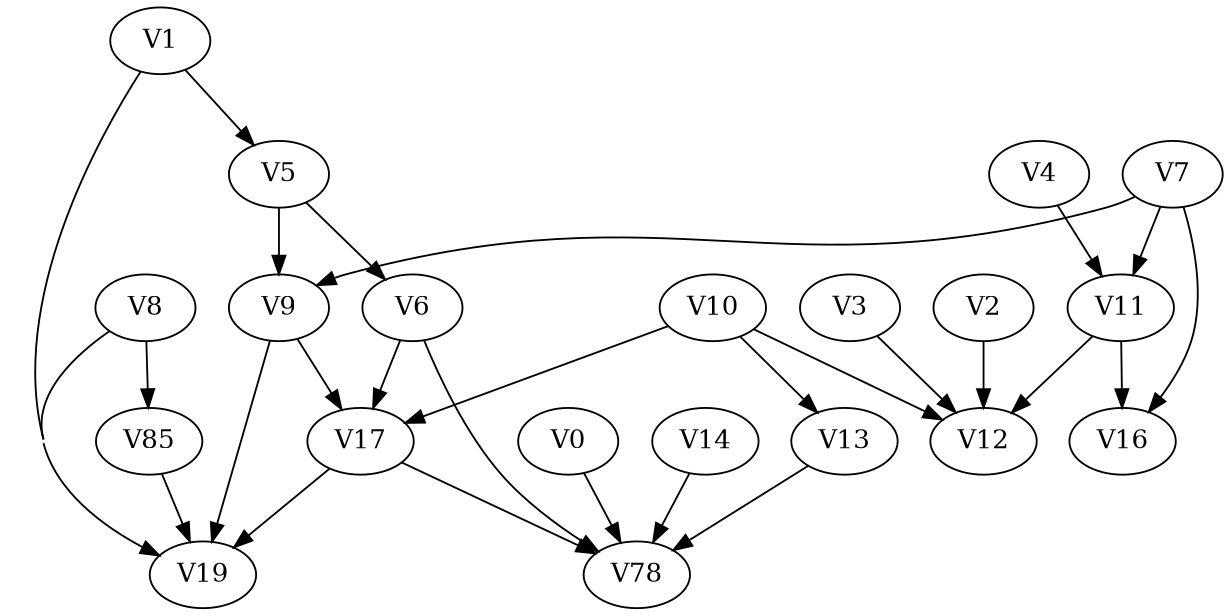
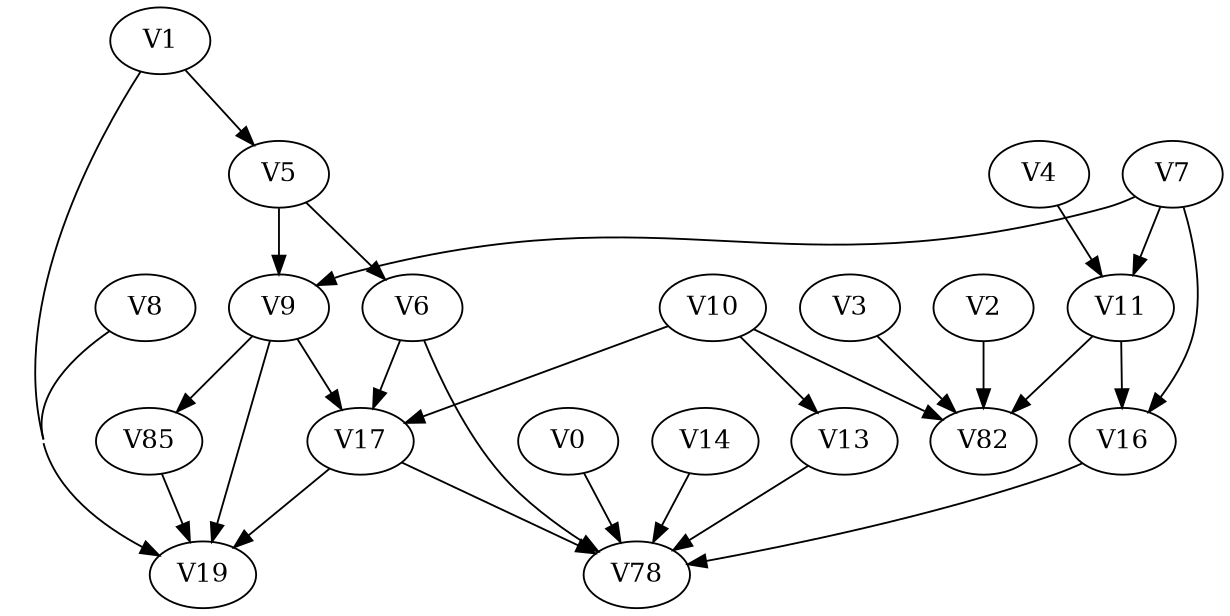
  strict digraph {
    concentrate=True
    n1 [label=V78]
    V0
    V1
    V5
    V19
    V9
    V6
    V2
-   V12
+   V12 [label=V82]
    V3
    V17
    V4
    V11
    V16
    V7
    V8
    n17 [label=V85]
    V10
    V13
    V14
    V0 -> n1
    V1 -> V5
    V1 -> V19
    V5 -> V9
    V5 -> V6
    V9 -> V19
    V9 -> V17
    V6 -> n1
    V6 -> V17
    V2 -> V12
    V3 -> V12
    V17 -> n1
    V17 -> V19
    V4 -> V11
    V11 -> V12
    V11 -> V16
+   V16 -> n1
    V7 -> V9
    V7 -> V11
    V7 -> V16
    V8 -> V19
-   V8 -> n17
+   V9 -> n17
    n17 -> V19
    V10 -> V12
    V10 -> V17
    V10 -> V13
    V13 -> n1
    V14 -> n1
  }
